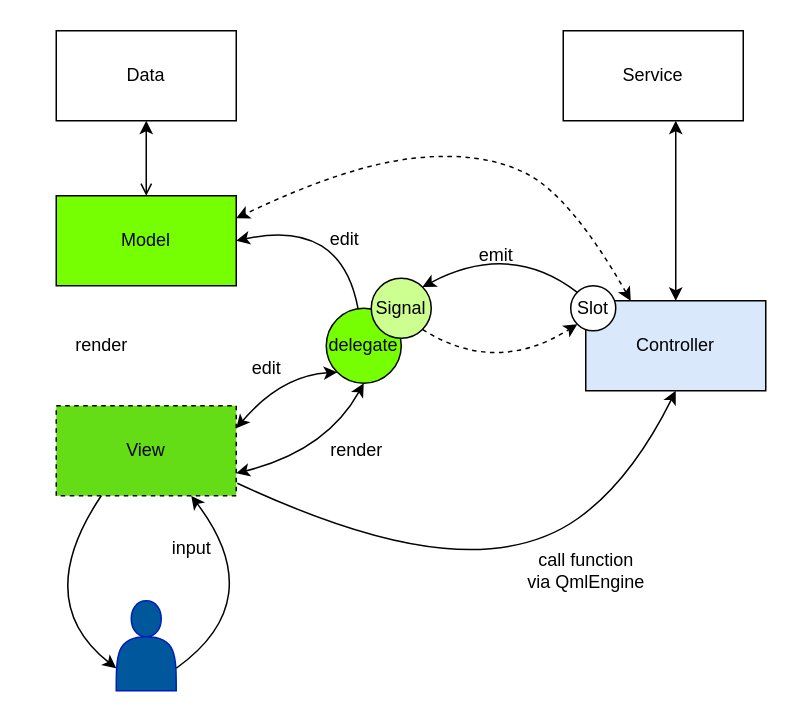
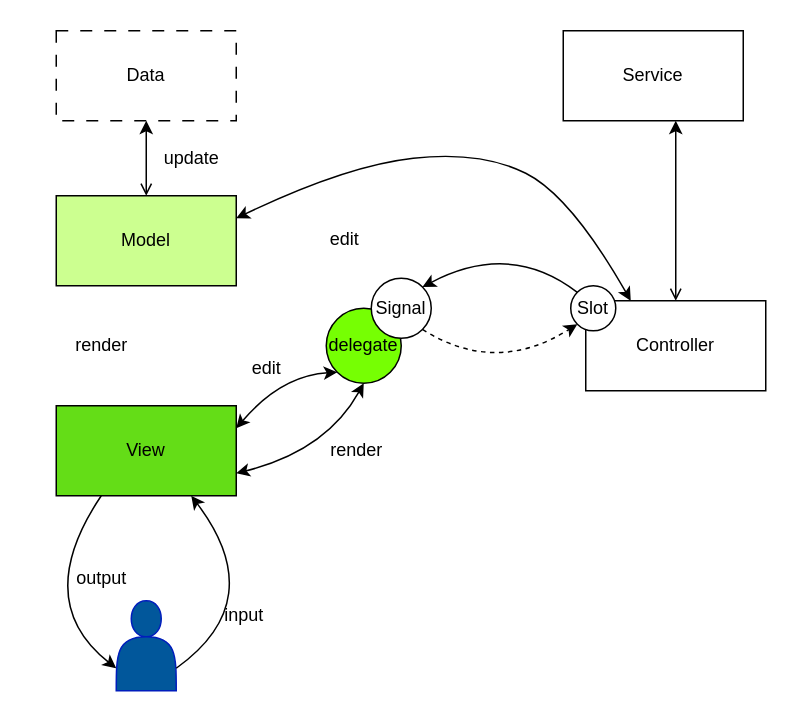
  <mxCell id="0" />
  <mxCell id="1" parent="0" />
- <mxCell id="2" value="Data" style="rounded=0;whiteSpace=wrap;html=1;dashed=0;dashPattern=8 8;" parent="1" vertex="1"><mxGeometry x="37" y="20" width="120" height="60" as="geometry" /></mxCell>
- <mxCell id="3" value="Model" style="rounded=0;whiteSpace=wrap;html=1;fillColor=#76ff03;" parent="1" vertex="1"><mxGeometry x="37" y="130" width="120" height="60" as="geometry" /></mxCell>
- <mxCell id="4" value="View" style="rounded=0;whiteSpace=wrap;html=1;fillColor=#64DD17;dashed=1;" parent="1" vertex="1"><mxGeometry x="37" y="270" width="120" height="60" as="geometry" /></mxCell>
+ <mxCell id="2" value="Data" style="rounded=0;whiteSpace=wrap;html=1;dashed=1;dashPattern=8 8;" parent="1" vertex="1"><mxGeometry x="37" y="20" width="120" height="60" as="geometry" /></mxCell>
+ <mxCell id="3" value="Model" style="rounded=0;whiteSpace=wrap;html=1;fillColor=#CCFF90;" parent="1" vertex="1"><mxGeometry x="37" y="130" width="120" height="60" as="geometry" /></mxCell>
+ <mxCell id="4" value="View" style="rounded=0;whiteSpace=wrap;html=1;fillColor=#64DD17;" parent="1" vertex="1"><mxGeometry x="37" y="270" width="120" height="60" as="geometry" /></mxCell>
  <mxCell id="5" value="" style="shape=actor;whiteSpace=wrap;html=1;fillColor=#01579B;fontColor=#ffffff;strokeColor=#001DBC;" parent="1" vertex="1"><mxGeometry x="77" y="400" width="40" height="60" as="geometry" /></mxCell>
  <mxCell id="6" value="delegate" style="ellipse;whiteSpace=wrap;html=1;aspect=fixed;fillColor=#76FF03;" parent="1" vertex="1"><mxGeometry x="217" y="205" width="50" height="50" as="geometry" /></mxCell>
- <mxCell id="7" value="Controller" style="rounded=0;whiteSpace=wrap;html=1;fillColor=#dae8fc;" parent="1" vertex="1"><mxGeometry x="390" y="200" width="120" height="60" as="geometry" /></mxCell>
+ <mxCell id="7" value="Controller" style="rounded=0;whiteSpace=wrap;html=1;" parent="1" vertex="1"><mxGeometry x="390" y="200" width="120" height="60" as="geometry" /></mxCell>
  <mxCell id="8" value="Service" style="rounded=0;whiteSpace=wrap;html=1;" parent="1" vertex="1"><mxGeometry x="375" y="20" width="120" height="60" as="geometry" /></mxCell>
- <mxCell id="9" value="Signal" style="ellipse;whiteSpace=wrap;html=1;aspect=fixed;fillColor=#ccff90;" parent="1" vertex="1"><mxGeometry x="247" y="185" width="40" height="40" as="geometry" /></mxCell>
+ <mxCell id="9" value="Signal" style="ellipse;whiteSpace=wrap;html=1;aspect=fixed;" parent="1" vertex="1"><mxGeometry x="247" y="185" width="40" height="40" as="geometry" /></mxCell>
  <mxCell id="10" value="Slot" style="ellipse;whiteSpace=wrap;html=1;aspect=fixed;" parent="1" vertex="1"><mxGeometry x="380" y="190" width="30" height="30" as="geometry" /></mxCell>
  <mxCell id="11" value="" style="curved=1;endArrow=classic;html=1;rounded=0;exitX=0.25;exitY=1;exitDx=0;exitDy=0;entryX=0;entryY=0.75;entryDx=0;entryDy=0;" parent="1" source="4" target="5" edge="1"><mxGeometry width="50" height="50" relative="1" as="geometry"><mxPoint x="221" y="280" as="sourcePoint" /><mxPoint x="271" y="230" as="targetPoint" /><Array as="points"><mxPoint y="400" x="20" /></Array></mxGeometry></mxCell>
  <mxCell id="12" value="" style="curved=1;endArrow=classic;html=1;rounded=0;exitX=1;exitY=0.75;exitDx=0;exitDy=0;entryX=0.75;entryY=1;entryDx=0;entryDy=0;" parent="1" source="5" target="4" edge="1"><mxGeometry width="50" height="50" relative="1" as="geometry"><mxPoint x="237" y="455" as="sourcePoint" /><mxPoint x="227" y="340" as="targetPoint" /><Array as="points"><mxPoint x="180" y="400" /></Array></mxGeometry></mxCell>
- <mxCell id="13" value="input" style="text;html=1;align=center;verticalAlign=middle;resizable=0;points=[];autosize=1;strokeColor=none;fillColor=none;" parent="1" vertex="1"><mxGeometry x="102" y="350" width="50" height="30" as="geometry" /></mxCell>
+ <mxCell id="13" value="input" style="text;html=1;align=center;verticalAlign=middle;resizable=0;points=[];autosize=1;strokeColor=none;fillColor=none;" parent="1" vertex="1"><mxGeometry x="137" y="395" width="50" height="30" as="geometry" /></mxCell>
+ <mxCell id="14" value="output" style="text;html=1;align=center;verticalAlign=middle;resizable=0;points=[];autosize=1;strokeColor=none;fillColor=none;" parent="1" vertex="1"><mxGeometry x="37" y="370" width="60" height="30" as="geometry" /></mxCell>
  <mxCell id="15" value="" style="curved=1;endArrow=classic;html=1;rounded=0;exitX=1;exitY=0.75;exitDx=0;exitDy=0;entryX=0.5;entryY=1;entryDx=0;entryDy=0;startArrow=classic;startFill=1;" parent="1" source="4" target="6" edge="1"><mxGeometry width="50" height="50" relative="1" as="geometry"><mxPoint x="237" y="400" as="sourcePoint" /><mxPoint x="247" y="285" as="targetPoint" /><Array as="points"><mxPoint x="217" y="300" /></Array></mxGeometry></mxCell>
  <mxCell id="16" value="" style="curved=1;endArrow=classic;html=1;rounded=0;exitX=1;exitY=0.25;exitDx=0;exitDy=0;entryX=0;entryY=1;entryDx=0;entryDy=0;startArrow=classic;startFill=1;" parent="1" source="4" target="6" edge="1"><mxGeometry width="50" height="50" relative="1" as="geometry"><mxPoint x="182" y="322.5" as="sourcePoint" /><mxPoint x="267" y="277.5" as="targetPoint" /><Array as="points"><mxPoint x="187" y="250" /></Array></mxGeometry></mxCell>
  <mxCell id="17" value="render" style="text;html=1;align=center;verticalAlign=middle;resizable=0;points=[];autosize=1;strokeColor=none;fillColor=none;" parent="1" vertex="1"><mxGeometry x="207" y="285" width="60" height="30" as="geometry" /></mxCell>
  <mxCell id="18" value="edit" style="text;html=1;align=center;verticalAlign=middle;resizable=0;points=[];autosize=1;strokeColor=none;fillColor=none;" parent="1" vertex="1"><mxGeometry x="157" y="230" width="40" height="30" as="geometry" /></mxCell>
- <mxCell id="19" value="" style="curved=1;endArrow=classic;html=1;rounded=0;exitX=0.423;exitY=0.002;exitDx=0;exitDy=0;entryX=1;entryY=0.5;entryDx=0;entryDy=0;startArrow=none;startFill=0;exitPerimeter=0;endFill=1;" parent="1" source="6" target="3" edge="1"><mxGeometry width="50" height="50" relative="1" as="geometry"><mxPoint x="217" y="170" as="sourcePoint" /><mxPoint x="302" y="110" as="targetPoint" /><Array as="points"><mxPoint x="227" y="145" /></Array></mxGeometry></mxCell>
  <mxCell id="20" value="edit" style="text;html=1;align=center;verticalAlign=middle;resizable=0;points=[];autosize=1;strokeColor=none;fillColor=none;" parent="1" vertex="1"><mxGeometry x="209" y="144" width="40" height="30" as="geometry" /></mxCell>
  <mxCell id="21" value="render" style="text;html=1;align=center;verticalAlign=middle;resizable=0;points=[];autosize=1;strokeColor=none;fillColor=none;" parent="1" vertex="1"><mxGeometry x="37" y="215" width="60" height="30" as="geometry" /></mxCell>
  <mxCell id="22" style="edgeStyle=orthogonalEdgeStyle;rounded=0;orthogonalLoop=1;jettySize=auto;html=1;startArrow=classic;startFill=1;exitX=0.5;exitY=1;exitDx=0;exitDy=0;entryX=0.5;entryY=0;entryDx=0;entryDy=0;endArrow=open;" parent="1" source="2" target="3" edge="1"><mxGeometry relative="1" as="geometry"><mxPoint x="228.66" y="64" as="sourcePoint" /><mxPoint x="228.66" y="144" as="targetPoint" /></mxGeometry></mxCell>
+ <mxCell id="23" value="update" style="text;html=1;align=center;verticalAlign=middle;resizable=0;points=[];autosize=1;strokeColor=none;fillColor=none;" parent="1" vertex="1"><mxGeometry x="97" y="90" width="60" height="30" as="geometry" /></mxCell>
  <mxCell id="24" value="" style="curved=1;endArrow=none;html=1;rounded=0;exitX=1;exitY=0;exitDx=0;exitDy=0;entryX=0;entryY=0;entryDx=0;entryDy=0;startArrow=classic;startFill=1;endFill=0;" parent="1" source="9" target="10" edge="1"><mxGeometry width="50" height="50" relative="1" as="geometry"><mxPoint x="313" y="157" as="sourcePoint" /><mxPoint x="380" y="120" as="targetPoint" /><Array as="points"><mxPoint x="340" y="160" /></Array></mxGeometry></mxCell>
- <mxCell id="25" value="emit" style="text;html=1;align=center;verticalAlign=middle;resizable=0;points=[];autosize=1;strokeColor=none;fillColor=none;" parent="1" vertex="1"><mxGeometry x="305" y="155" width="50" height="30" as="geometry" /></mxCell>
  <mxCell id="26" value="" style="curved=1;endArrow=classic;html=1;rounded=0;exitX=1;exitY=1;exitDx=0;exitDy=0;entryX=0;entryY=1;entryDx=0;entryDy=0;startArrow=none;startFill=0;endFill=1;dashed=1;" parent="1" source="9" target="10" edge="1"><mxGeometry width="50" height="50" relative="1" as="geometry"><mxPoint x="287" y="282" as="sourcePoint" /><mxPoint x="390" y="285" as="targetPoint" /><Array as="points"><mxPoint x="330" y="250" /></Array></mxGeometry></mxCell>
- <mxCell id="27" style="edgeStyle=orthogonalEdgeStyle;rounded=0;orthogonalLoop=1;jettySize=auto;html=1;startArrow=classic;startFill=1;" parent="1" source="8" target="7" edge="1"><mxGeometry relative="1" as="geometry"><mxPoint x="107" y="200" as="sourcePoint" /><mxPoint x="107" y="280" as="targetPoint" /><Array as="points"><mxPoint x="450" y="120" /><mxPoint x="450" y="120" /></Array></mxGeometry></mxCell>
- <mxCell id="28" value="" style="curved=1;endArrow=classic;html=1;rounded=0;exitX=0.25;exitY=0;exitDx=0;exitDy=0;entryX=1;entryY=0.25;entryDx=0;entryDy=0;startArrow=classic;startFill=1;endFill=1;dashed=1;" parent="1" source="7" target="3" edge="1"><mxGeometry width="50" height="50" relative="1" as="geometry"><mxPoint x="248" y="215" as="sourcePoint" /><mxPoint x="167" y="155" as="targetPoint" /><Array as="points"><mxPoint x="380" y="130" /><mxPoint x="320" y="100" /><mxPoint x="230" y="110" /></Array></mxGeometry></mxCell>
- <mxCell id="29" value="" style="curved=1;endArrow=none;html=1;rounded=0;exitX=0.5;exitY=1;exitDx=0;exitDy=0;entryX=1.006;entryY=0.861;entryDx=0;entryDy=0;startArrow=classic;startFill=1;endFill=0;entryPerimeter=0;" edge="1" parent="1" source="7" target="4"><mxGeometry width="50" height="50" relative="1" as="geometry"><mxPoint x="493" y="415" as="sourcePoint" /><mxPoint x="230" y="360" as="targetPoint" /><Array as="points"><mxPoint x="420" y="320" /><mxPoint x="350" y="370" /><mxPoint x="240" y="360" /></Array></mxGeometry></mxCell>
- <mxCell id="30" value="call function&lt;br&gt;via QmlEngine" style="text;html=1;align=center;verticalAlign=middle;resizable=0;points=[];autosize=1;strokeColor=none;fillColor=none;" vertex="1" parent="1"><mxGeometry x="340" y="360" width="100" height="40" as="geometry" /></mxCell>
+ <mxCell id="27" style="edgeStyle=orthogonalEdgeStyle;rounded=0;orthogonalLoop=1;jettySize=auto;html=1;startArrow=classic;startFill=1;endArrow=open;" parent="1" source="8" target="7" edge="1"><mxGeometry relative="1" as="geometry"><mxPoint x="107" y="200" as="sourcePoint" /><mxPoint x="107" y="280" as="targetPoint" /><Array as="points"><mxPoint x="450" y="120" /><mxPoint x="450" y="120" /></Array></mxGeometry></mxCell>
+ <mxCell id="28" value="" style="curved=1;endArrow=classic;html=1;rounded=0;exitX=0.25;exitY=0;exitDx=0;exitDy=0;entryX=1;entryY=0.25;entryDx=0;entryDy=0;startArrow=classic;startFill=1;endFill=1;" parent="1" source="7" target="3" edge="1"><mxGeometry width="50" height="50" relative="1" as="geometry"><mxPoint x="248" y="215" as="sourcePoint" /><mxPoint x="167" y="155" as="targetPoint" /><Array as="points"><mxPoint x="380" y="130" /><mxPoint x="320" y="100" /><mxPoint x="230" y="110" /></Array></mxGeometry></mxCell>
